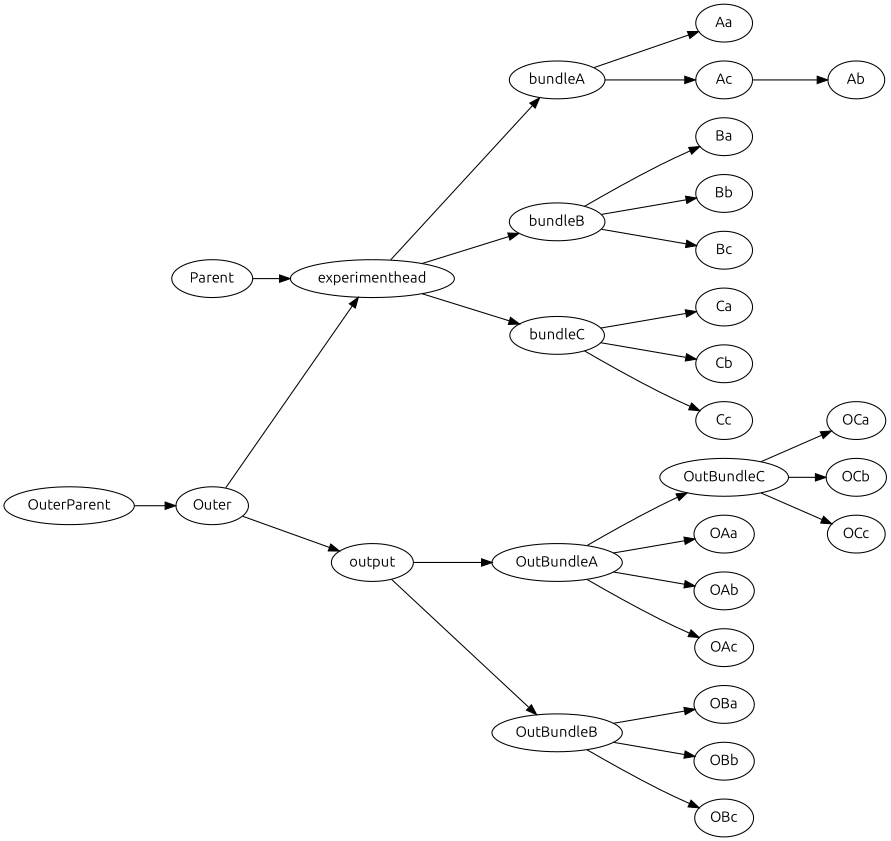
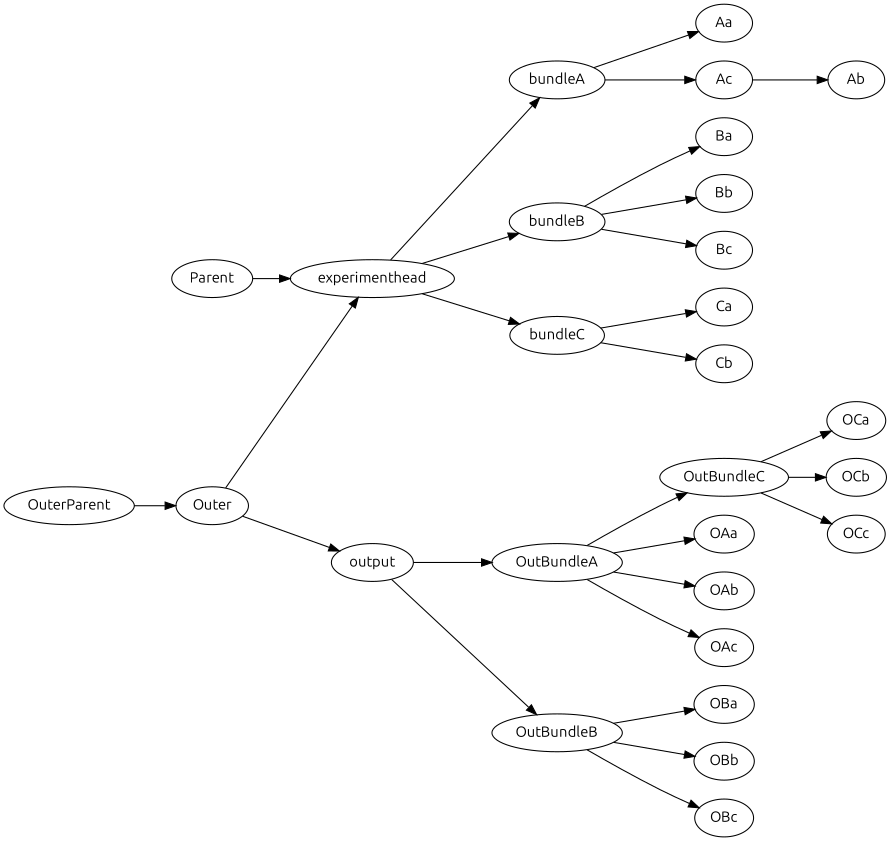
  digraph {
    fontname=Ubuntu
    rankdir=LR
    node [fontname=Ubuntu]
    edge [fontname=Ubuntu]
    Parent
    experimenthead
    bundleA
    bundleB
    bundleC
    Aa
    Ac
    Ba
    Bb
    Bc
    Ca
    Cb
-   Cc
    OuterParent
    Outer
    output
    OutBundleA
    OutBundleB
    OutBundleC
    OAa
    OAb
    OAc
    OBa
    OBb
    OBc
    OCa
    OCb
    OCc
    Ab
    Parent -> experimenthead
    experimenthead -> bundleA
    experimenthead -> bundleB
    experimenthead -> bundleC
    bundleA -> Aa
    bundleA -> Ac
    bundleB -> Ba
    bundleB -> Bb
    bundleB -> Bc
    bundleC -> Ca
    bundleC -> Cb
-   bundleC -> Cc
    Ac -> Ab
    OuterParent -> Outer
    Outer -> experimenthead
    Outer -> output
    output -> OutBundleA
    output -> OutBundleB
    OutBundleA -> OutBundleC
    OutBundleA -> OAa
    OutBundleA -> OAb
    OutBundleA -> OAc
    OutBundleB -> OBa
    OutBundleB -> OBb
    OutBundleB -> OBc
    OutBundleC -> OCa
    OutBundleC -> OCb
    OutBundleC -> OCc
  }
